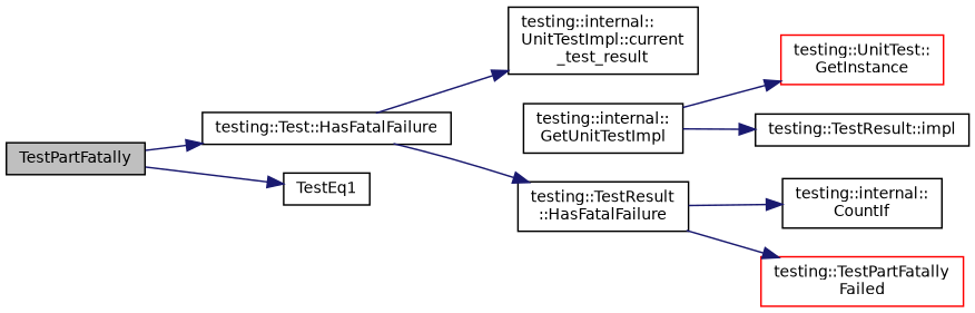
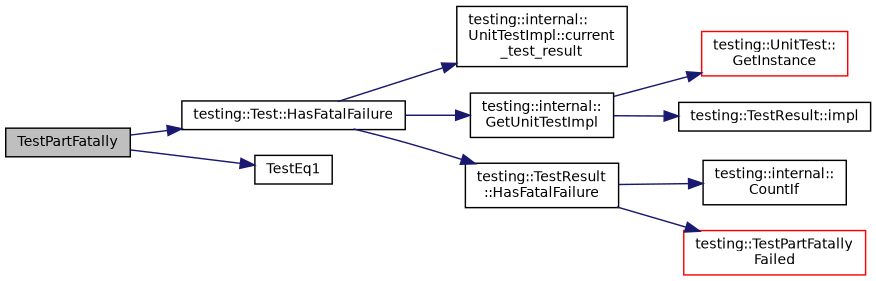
  digraph {
    rankdir=LR
    node [color=black fontname=Helvetica fontsize=10 shape=record]
    edge [color=midnightblue fontname=Helvetica fontsize=10 labelfontname=Helvetica labelfontsize=10 style=solid]
    n1 [fillcolor=grey75 fontcolor=black height=0.2 label=TestPartFatally style=filled width=0.4]
    n2 [height=0.2 label="testing::Test::HasFatalFailure" width=0.4]
    n3 [height=0.2 label=TestEq1 width=0.4]
    n4 [height=0.2 label="testing::internal::\lUnitTestImpl::current\l_test_result" width=0.4]
    n5 [height=0.2 label="testing::internal::\lGetUnitTestImpl" width=0.4]
    n6 [height=0.2 label="testing::TestResult\l::HasFatalFailure" width=0.4]
    n7 [color=red height=0.2 label="testing::UnitTest::\lGetInstance" width=0.4]
    n8 [height=0.2 label="testing::TestResult::impl" width=0.4]
    n9 [height=0.2 label="testing::internal::\lCountIf" width=0.4]
    n10 [color=red height=0.2 label="testing::TestPartFatally\lFailed" width=0.4]
    n1 -> n2
    n1 -> n3
    n2 -> n4
+   n2 -> n5
    n2 -> n6
    n5 -> n7
    n5 -> n8
    n6 -> n9
    n6 -> n10
  }
